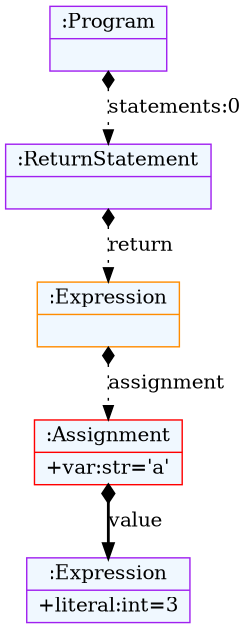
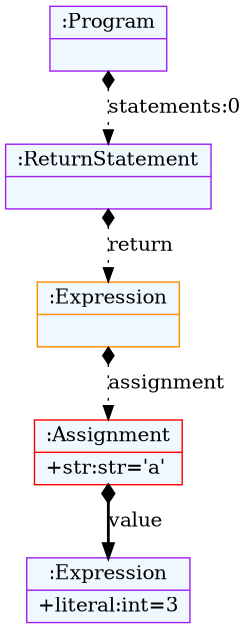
  digraph {
    fontname="Bitstream Vera Sans"
    fontsize=8
    nodesep=0.3
    node [color=purple fillcolor=aliceblue shape=record style=filled]
    edge [arrowtail=diamond dir=both style=dotted]
    n1 [label="{:Program|}"]
    n2 [label="{:ReturnStatement|}"]
    n3 [color=darkorange label="{:Expression|}"]
-   n4 [color=red label="{:Assignment|+var:str='a'\l}"]
+   n4 [color=red label="{:Assignment|+str:str='a'\l}"]
    n5 [label="{:Expression|+literal:int=3\l}"]
    n1 -> n2 [label="statements:0"]
    n2 -> n3 [label=return]
    n3 -> n4 [label=assignment]
    n4 -> n5 [label=value style=bold]
  }
